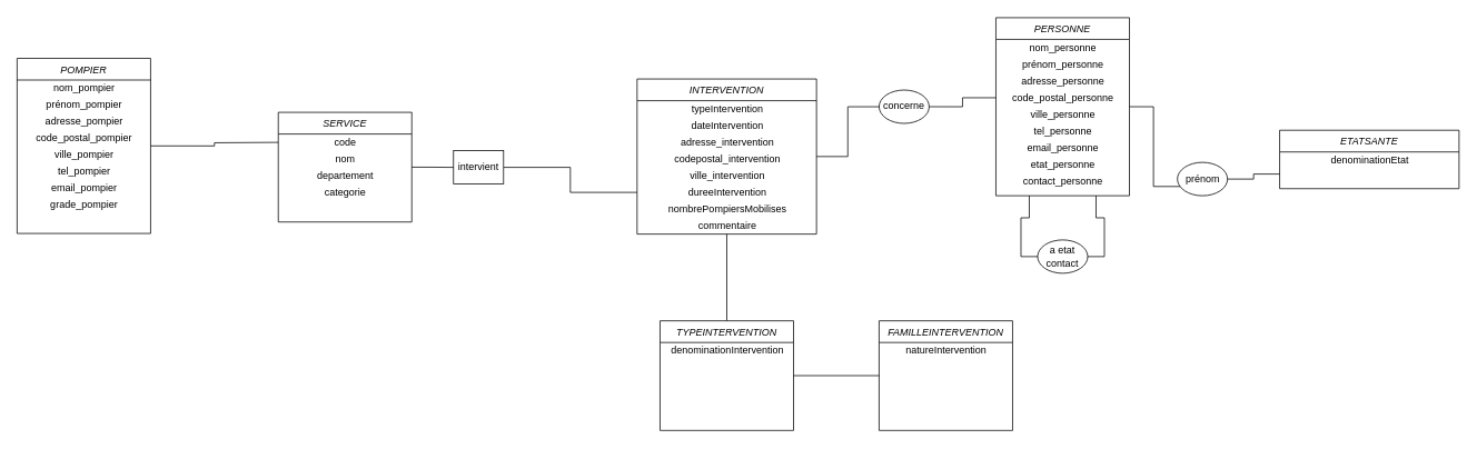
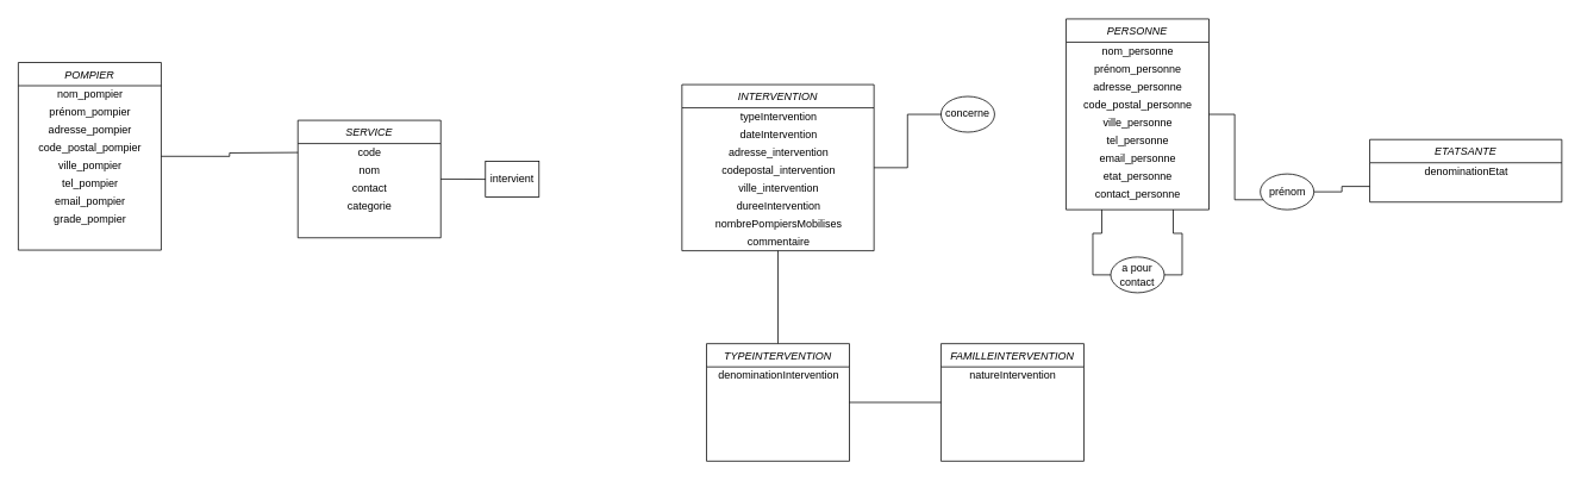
  <mxCell id="0" />
  <mxCell id="1" parent="0" />
  <mxCell id="2" style="edgeStyle=orthogonalEdgeStyle;rounded=0;orthogonalLoop=1;jettySize=auto;html=1;exitX=1;exitY=0.5;exitDx=0;exitDy=0;endArrow=none;endFill=0;" edge="1" parent="1" source="42"><mxGeometry relative="1" as="geometry"><mxPoint x="333" y="170" as="targetPoint" /></mxGeometry></mxCell>
- <mxCell id="3" style="edgeStyle=orthogonalEdgeStyle;rounded=0;orthogonalLoop=1;jettySize=auto;html=1;exitX=1;exitY=0.5;exitDx=0;exitDy=0;endArrow=none;endFill=0;" edge="1" parent="1" source="13" target="34"><mxGeometry relative="1" as="geometry" /></mxCell>
  <mxCell id="4" style="edgeStyle=orthogonalEdgeStyle;rounded=0;orthogonalLoop=1;jettySize=auto;html=1;exitX=1;exitY=0.5;exitDx=0;exitDy=0;endArrow=none;endFill=0;entryX=0;entryY=0.75;entryDx=0;entryDy=0;" edge="1" parent="1" source="15" target="40"><mxGeometry relative="1" as="geometry"><mxPoint x="1233" y="227" as="targetPoint" /></mxGeometry></mxCell>
  <mxCell id="5" value="SERVICE" style="swimlane;fontStyle=2;align=center;verticalAlign=top;childLayout=stackLayout;horizontal=1;startSize=26;horizontalStack=0;resizeParent=1;resizeLast=0;collapsible=1;marginBottom=0;rounded=0;shadow=0;strokeWidth=1;" vertex="1" parent="1"><mxGeometry x="333" y="134" width="160" height="131.5" as="geometry"><mxRectangle x="230" y="140" width="160" height="26" as="alternateBounds" /></mxGeometry></mxCell>
  <mxCell id="6" value="code" style="text;html=1;align=center;verticalAlign=middle;resizable=0;points=[];autosize=1;" vertex="1" parent="5"><mxGeometry y="26" width="160" height="20" as="geometry" /></mxCell>
  <mxCell id="7" value="nom" style="text;html=1;align=center;verticalAlign=middle;resizable=0;points=[];autosize=1;" vertex="1" parent="5"><mxGeometry y="46" width="160" height="20" as="geometry" /></mxCell>
- <mxCell id="8" value="departement" style="text;html=1;align=center;verticalAlign=middle;resizable=0;points=[];autosize=1;" vertex="1" parent="5"><mxGeometry y="66" width="160" height="20" as="geometry" /></mxCell>
+ <mxCell id="8" value="contact" style="text;html=1;align=center;verticalAlign=middle;resizable=0;points=[];autosize=1;" vertex="1" parent="5"><mxGeometry y="66" width="160" height="20" as="geometry" /></mxCell>
  <mxCell id="9" value="categorie" style="text;html=1;align=center;verticalAlign=middle;resizable=0;points=[];autosize=1;" vertex="1" parent="5"><mxGeometry y="86" width="160" height="20" as="geometry" /></mxCell>
- <mxCell id="10" style="edgeStyle=orthogonalEdgeStyle;rounded=0;orthogonalLoop=1;jettySize=auto;html=1;exitX=1;exitY=0.5;exitDx=0;exitDy=0;endArrow=none;endFill=0;" edge="1" parent="1" source="11" target="27"><mxGeometry relative="1" as="geometry" /></mxCell>
  <mxCell id="11" value="intervient" style="whiteSpace=wrap;html=1;rounded=0;" vertex="1" parent="1"><mxGeometry x="543" y="180" width="60" height="40" as="geometry" /></mxCell>
  <mxCell id="12" style="edgeStyle=orthogonalEdgeStyle;rounded=0;orthogonalLoop=1;jettySize=auto;html=1;exitX=1;exitY=0.5;exitDx=0;exitDy=0;endArrow=none;endFill=0;" edge="1" parent="1" source="5" target="11"><mxGeometry relative="1" as="geometry"><mxPoint x="493" y="199.75" as="sourcePoint" /><mxPoint x="643" y="210" as="targetPoint" /></mxGeometry></mxCell>
  <mxCell id="13" value="concerne" style="ellipse;whiteSpace=wrap;html=1;" vertex="1" parent="1"><mxGeometry x="1053" y="107.25" width="60" height="40" as="geometry" /></mxCell>
  <mxCell id="14" style="edgeStyle=orthogonalEdgeStyle;rounded=0;orthogonalLoop=1;jettySize=auto;html=1;exitX=1;exitY=0.5;exitDx=0;exitDy=0;endArrow=none;endFill=0;" edge="1" parent="1" source="21" target="13"><mxGeometry relative="1" as="geometry"><mxPoint x="858" y="217" as="sourcePoint" /><mxPoint x="983" y="216.5" as="targetPoint" /></mxGeometry></mxCell>
  <mxCell id="15" value="prénom" style="ellipse;whiteSpace=wrap;html=1;" vertex="1" parent="1"><mxGeometry x="1410.5" y="194" width="60" height="40" as="geometry" /></mxCell>
  <mxCell id="16" style="edgeStyle=orthogonalEdgeStyle;rounded=0;orthogonalLoop=1;jettySize=auto;html=1;exitX=1;exitY=0.5;exitDx=0;exitDy=0;endArrow=none;endFill=0;entryX=0;entryY=0.75;entryDx=0;entryDy=0;" edge="1" parent="1" source="30" target="15"><mxGeometry relative="1" as="geometry"><mxPoint x="1253" y="223" as="targetPoint" /><mxPoint x="1143" y="227.25" as="sourcePoint" /></mxGeometry></mxCell>
  <mxCell id="17" style="edgeStyle=orthogonalEdgeStyle;rounded=0;orthogonalLoop=1;jettySize=auto;html=1;exitX=0.25;exitY=1;exitDx=0;exitDy=0;entryX=0;entryY=0.5;entryDx=0;entryDy=0;endArrow=none;endFill=0;" edge="1" parent="1" source="30" target="19"><mxGeometry relative="1" as="geometry" /></mxCell>
  <mxCell id="18" style="edgeStyle=orthogonalEdgeStyle;rounded=0;orthogonalLoop=1;jettySize=auto;html=1;exitX=1;exitY=0.5;exitDx=0;exitDy=0;entryX=0.75;entryY=1;entryDx=0;entryDy=0;endArrow=none;endFill=0;" edge="1" parent="1" source="19" target="30"><mxGeometry relative="1" as="geometry" /></mxCell>
- <mxCell id="19" value="a etat contact" style="ellipse;whiteSpace=wrap;html=1;" vertex="1" parent="1"><mxGeometry x="1243" y="287" width="60" height="40" as="geometry" /></mxCell>
+ <mxCell id="19" value="a pour contact" style="ellipse;whiteSpace=wrap;html=1;" vertex="1" parent="1"><mxGeometry x="1243" y="287" width="60" height="40" as="geometry" /></mxCell>
  <mxCell id="20" style="edgeStyle=orthogonalEdgeStyle;rounded=0;orthogonalLoop=1;jettySize=auto;html=1;exitX=0.5;exitY=1;exitDx=0;exitDy=0;entryX=0.5;entryY=0;entryDx=0;entryDy=0;endArrow=none;endFill=0;" edge="1" parent="1" source="21" target="52"><mxGeometry relative="1" as="geometry" /></mxCell>
  <mxCell id="21" value="INTERVENTION" style="swimlane;fontStyle=2;align=center;verticalAlign=top;childLayout=stackLayout;horizontal=1;startSize=26;horizontalStack=0;resizeParent=1;resizeLast=0;collapsible=1;marginBottom=0;rounded=0;shadow=0;strokeWidth=1;" vertex="1" parent="1"><mxGeometry x="763" y="94" width="215" height="186" as="geometry"><mxRectangle x="230" y="140" width="160" height="26" as="alternateBounds" /></mxGeometry></mxCell>
  <mxCell id="22" value="typeIntervention" style="text;html=1;align=center;verticalAlign=middle;resizable=0;points=[];autosize=1;" vertex="1" parent="21"><mxGeometry y="26" width="215" height="20" as="geometry" /></mxCell>
  <mxCell id="23" value="dateIntervention" style="text;html=1;align=center;verticalAlign=middle;resizable=0;points=[];autosize=1;" vertex="1" parent="21"><mxGeometry y="46" width="215" height="20" as="geometry" /></mxCell>
  <mxCell id="24" value="adresse_intervention" style="text;html=1;align=center;verticalAlign=middle;resizable=0;points=[];autosize=1;" vertex="1" parent="21"><mxGeometry y="66" width="215" height="20" as="geometry" /></mxCell>
  <mxCell id="25" value="codepostal_intervention" style="text;html=1;align=center;verticalAlign=middle;resizable=0;points=[];autosize=1;" vertex="1" parent="21"><mxGeometry y="86" width="215" height="20" as="geometry" /></mxCell>
  <mxCell id="26" value="ville_intervention" style="text;html=1;align=center;verticalAlign=middle;resizable=0;points=[];autosize=1;" vertex="1" parent="21"><mxGeometry y="106" width="215" height="20" as="geometry" /></mxCell>
  <mxCell id="27" value="dureeIntervention" style="text;html=1;align=center;verticalAlign=middle;resizable=0;points=[];autosize=1;" vertex="1" parent="21"><mxGeometry y="126" width="215" height="20" as="geometry" /></mxCell>
  <mxCell id="28" value="nombrePompiersMobilises" style="text;html=1;align=center;verticalAlign=middle;resizable=0;points=[];autosize=1;" vertex="1" parent="21"><mxGeometry y="146" width="215" height="20" as="geometry" /></mxCell>
  <mxCell id="29" value="commentaire" style="text;html=1;align=center;verticalAlign=middle;resizable=0;points=[];autosize=1;" vertex="1" parent="21"><mxGeometry y="166" width="215" height="20" as="geometry" /></mxCell>
  <mxCell id="30" value="PERSONNE" style="swimlane;fontStyle=2;align=center;verticalAlign=top;childLayout=stackLayout;horizontal=1;startSize=26;horizontalStack=0;resizeParent=1;resizeLast=0;collapsible=1;marginBottom=0;rounded=0;shadow=0;strokeWidth=1;" vertex="1" parent="1"><mxGeometry x="1193" y="20.5" width="160" height="213.5" as="geometry"><mxRectangle x="230" y="140" width="160" height="26" as="alternateBounds" /></mxGeometry></mxCell>
  <mxCell id="31" value="nom_personne" style="text;html=1;align=center;verticalAlign=middle;resizable=0;points=[];autosize=1;" vertex="1" parent="30"><mxGeometry y="26" width="160" height="20" as="geometry" /></mxCell>
  <mxCell id="32" value="prénom_personne" style="text;html=1;align=center;verticalAlign=middle;resizable=0;points=[];autosize=1;" vertex="1" parent="30"><mxGeometry y="46" width="160" height="20" as="geometry" /></mxCell>
  <mxCell id="33" value="adresse_personne" style="text;html=1;align=center;verticalAlign=middle;resizable=0;points=[];autosize=1;" vertex="1" parent="30"><mxGeometry y="66" width="160" height="20" as="geometry" /></mxCell>
  <mxCell id="34" value="code_postal_personne" style="text;html=1;align=center;verticalAlign=middle;resizable=0;points=[];autosize=1;" vertex="1" parent="30"><mxGeometry y="86" width="160" height="20" as="geometry" /></mxCell>
  <mxCell id="35" value="ville_personne" style="text;html=1;align=center;verticalAlign=middle;resizable=0;points=[];autosize=1;" vertex="1" parent="30"><mxGeometry y="106" width="160" height="20" as="geometry" /></mxCell>
  <mxCell id="36" value="tel_personne" style="text;html=1;align=center;verticalAlign=middle;resizable=0;points=[];autosize=1;" vertex="1" parent="30"><mxGeometry y="126" width="160" height="20" as="geometry" /></mxCell>
  <mxCell id="37" value="email_personne" style="text;html=1;align=center;verticalAlign=middle;resizable=0;points=[];autosize=1;" vertex="1" parent="30"><mxGeometry y="146" width="160" height="20" as="geometry" /></mxCell>
  <mxCell id="38" value="etat_personne" style="text;html=1;align=center;verticalAlign=middle;resizable=0;points=[];autosize=1;" vertex="1" parent="30"><mxGeometry y="166" width="160" height="20" as="geometry" /></mxCell>
  <mxCell id="39" value="contact_personne" style="text;html=1;align=center;verticalAlign=middle;resizable=0;points=[];autosize=1;" vertex="1" parent="30"><mxGeometry y="186" width="160" height="20" as="geometry" /></mxCell>
  <mxCell id="40" value="ETATSANTE" style="swimlane;fontStyle=2;align=center;verticalAlign=top;childLayout=stackLayout;horizontal=1;startSize=26;horizontalStack=0;resizeParent=1;resizeLast=0;collapsible=1;marginBottom=0;rounded=0;shadow=0;strokeWidth=1;" vertex="1" parent="1"><mxGeometry x="1533" y="155.5" width="215" height="70" as="geometry"><mxRectangle x="230" y="140" width="160" height="26" as="alternateBounds" /></mxGeometry></mxCell>
  <mxCell id="41" value="denominationEtat" style="text;html=1;align=center;verticalAlign=middle;resizable=0;points=[];autosize=1;" vertex="1" parent="40"><mxGeometry y="26" width="215" height="20" as="geometry" /></mxCell>
  <mxCell id="42" value="POMPIER" style="swimlane;fontStyle=2;align=center;verticalAlign=top;childLayout=stackLayout;horizontal=1;startSize=26;horizontalStack=0;resizeParent=1;resizeLast=0;collapsible=1;marginBottom=0;rounded=0;shadow=0;strokeWidth=1;" vertex="1" parent="1"><mxGeometry x="20" y="69.25" width="160" height="210" as="geometry"><mxRectangle x="230" y="140" width="160" height="26" as="alternateBounds" /></mxGeometry></mxCell>
  <mxCell id="43" value="nom_pompier" style="text;html=1;align=center;verticalAlign=middle;resizable=0;points=[];autosize=1;" vertex="1" parent="42"><mxGeometry y="26" width="160" height="20" as="geometry" /></mxCell>
  <mxCell id="44" value="prénom_pompier" style="text;html=1;align=center;verticalAlign=middle;resizable=0;points=[];autosize=1;" vertex="1" parent="42"><mxGeometry y="46" width="160" height="20" as="geometry" /></mxCell>
  <mxCell id="45" value="adresse_pompier" style="text;html=1;align=center;verticalAlign=middle;resizable=0;points=[];autosize=1;" vertex="1" parent="42"><mxGeometry y="66" width="160" height="20" as="geometry" /></mxCell>
  <mxCell id="46" value="code_postal_pompier" style="text;html=1;align=center;verticalAlign=middle;resizable=0;points=[];autosize=1;" vertex="1" parent="42"><mxGeometry y="86" width="160" height="20" as="geometry" /></mxCell>
  <mxCell id="47" value="ville_pompier" style="text;html=1;align=center;verticalAlign=middle;resizable=0;points=[];autosize=1;" vertex="1" parent="42"><mxGeometry y="106" width="160" height="20" as="geometry" /></mxCell>
  <mxCell id="48" value="tel_pompier" style="text;html=1;align=center;verticalAlign=middle;resizable=0;points=[];autosize=1;" vertex="1" parent="42"><mxGeometry y="126" width="160" height="20" as="geometry" /></mxCell>
  <mxCell id="49" value="email_pompier" style="text;html=1;align=center;verticalAlign=middle;resizable=0;points=[];autosize=1;" vertex="1" parent="42"><mxGeometry y="146" width="160" height="20" as="geometry" /></mxCell>
  <mxCell id="50" value="grade_pompier" style="text;html=1;align=center;verticalAlign=middle;resizable=0;points=[];autosize=1;" vertex="1" parent="42"><mxGeometry y="166" width="160" height="20" as="geometry" /></mxCell>
  <mxCell id="51" style="edgeStyle=orthogonalEdgeStyle;rounded=0;orthogonalLoop=1;jettySize=auto;html=1;exitX=1;exitY=0.5;exitDx=0;exitDy=0;entryX=0;entryY=0.5;entryDx=0;entryDy=0;endArrow=none;endFill=0;" edge="1" parent="1" source="52" target="54"><mxGeometry relative="1" as="geometry" /></mxCell>
  <mxCell id="52" value="TYPEINTERVENTION" style="swimlane;fontStyle=2;align=center;verticalAlign=top;childLayout=stackLayout;horizontal=1;startSize=26;horizontalStack=0;resizeParent=1;resizeLast=0;collapsible=1;marginBottom=0;rounded=0;shadow=0;strokeWidth=1;" vertex="1" parent="1"><mxGeometry x="790.5" y="384" width="160" height="131.5" as="geometry"><mxRectangle x="230" y="140" width="160" height="26" as="alternateBounds" /></mxGeometry></mxCell>
  <mxCell id="53" value="denominationIntervention" style="text;html=1;align=center;verticalAlign=middle;resizable=0;points=[];autosize=1;" vertex="1" parent="52"><mxGeometry y="26" width="160" height="20" as="geometry" /></mxCell>
  <mxCell id="54" value="FAMILLEINTERVENTION" style="swimlane;fontStyle=2;align=center;verticalAlign=top;childLayout=stackLayout;horizontal=1;startSize=26;horizontalStack=0;resizeParent=1;resizeLast=0;collapsible=1;marginBottom=0;rounded=0;shadow=0;strokeWidth=1;" vertex="1" parent="1"><mxGeometry x="1053" y="384" width="160" height="131.5" as="geometry"><mxRectangle x="230" y="140" width="160" height="26" as="alternateBounds" /></mxGeometry></mxCell>
  <mxCell id="55" value="natureIntervention" style="text;html=1;align=center;verticalAlign=middle;resizable=0;points=[];autosize=1;" vertex="1" parent="54"><mxGeometry y="26" width="160" height="20" as="geometry" /></mxCell>
